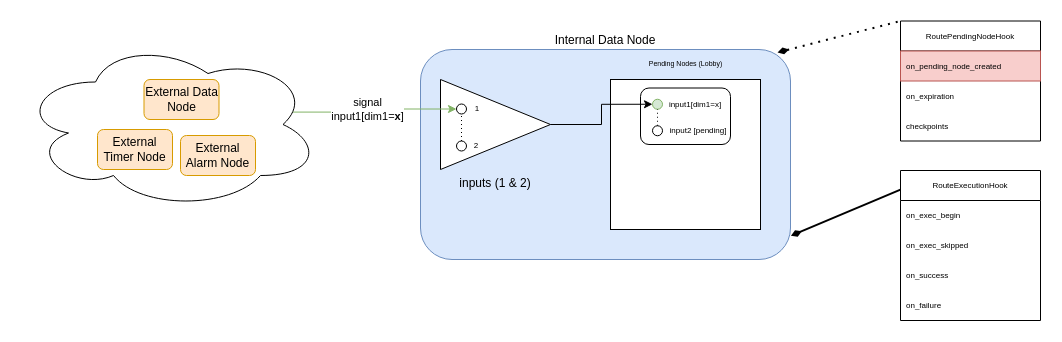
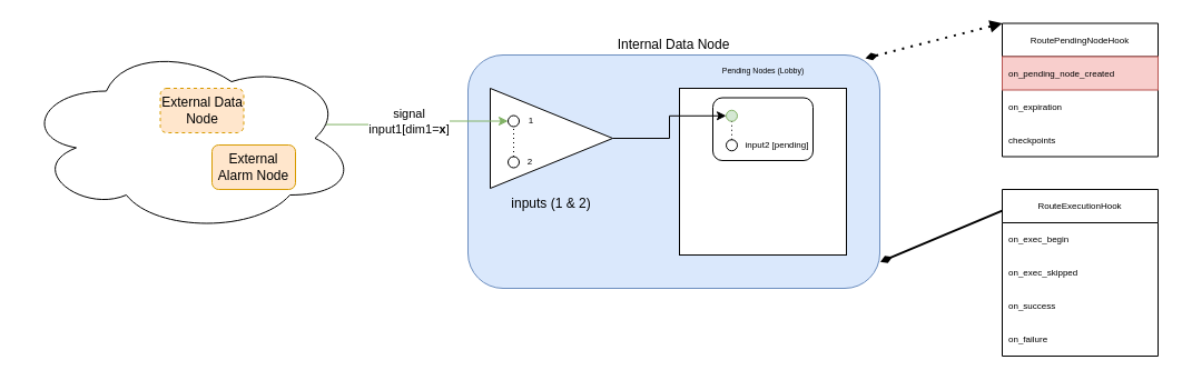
  <mxCell id="0" />
  <mxCell id="1" parent="0" />
  <mxCell id="2" value="Internal Data Node" style="html=1;whiteSpace=wrap;rounded=1;dropTarget=0;fillColor=#dae8fc;strokeColor=#6c8ebf;labelPosition=center;verticalLabelPosition=top;align=center;verticalAlign=bottom;" vertex="1" parent="1"><mxGeometry x="420" y="49" width="370" height="210" as="geometry" /></mxCell>
  <mxCell id="3" value="" style="rounded=0;whiteSpace=wrap;html=1;fontSize=8;labelPosition=center;verticalLabelPosition=top;align=center;verticalAlign=bottom;" vertex="1" parent="1"><mxGeometry x="610" y="79" width="150" height="150" as="geometry" /></mxCell>
  <mxCell id="4" value="" style="rounded=1;whiteSpace=wrap;html=1;fontSize=8;" vertex="1" parent="1"><mxGeometry x="640" y="87.5" width="90" height="56.5" as="geometry" /></mxCell>
  <mxCell id="5" value="inputs (1 &amp;amp; 2)" style="triangle;whiteSpace=wrap;html=1;labelPosition=center;verticalLabelPosition=bottom;align=center;verticalAlign=top;" vertex="1" parent="1"><mxGeometry x="440" y="79" width="110" height="90" as="geometry" /></mxCell>
  <mxCell id="6" style="edgeStyle=orthogonalEdgeStyle;rounded=0;orthogonalLoop=1;jettySize=auto;html=1;entryX=0;entryY=0.5;entryDx=0;entryDy=0;exitX=0.902;exitY=0.427;exitDx=0;exitDy=0;exitPerimeter=0;fillColor=#d5e8d4;strokeColor=#82b366;" edge="1" parent="1" source="9" target="17"><mxGeometry relative="1" as="geometry"><mxPoint x="330" y="84.029" as="sourcePoint" /><Array as="points"><mxPoint x="376" y="112" /><mxPoint x="376" y="108" /></Array></mxGeometry></mxCell>
  <mxCell id="7" value="&lt;div&gt;signal&lt;/div&gt;&lt;div&gt;input1[dim1=&lt;b&gt;x&lt;/b&gt;]&lt;br&gt;&lt;/div&gt;" style="edgeLabel;html=1;align=center;verticalAlign=middle;resizable=0;points=[];" vertex="1" connectable="0" parent="6"><mxGeometry x="-0.324" y="-1" relative="1" as="geometry"><mxPoint x="19" y="-4" as="offset" /></mxGeometry></mxCell>
  <mxCell id="8" value="" style="edgeStyle=orthogonalEdgeStyle;rounded=0;orthogonalLoop=1;jettySize=auto;html=1;entryX=0;entryY=0.5;entryDx=0;entryDy=0;" edge="1" parent="1" source="5" target="14"><mxGeometry relative="1" as="geometry"><mxPoint x="610" y="124" as="targetPoint" /></mxGeometry></mxCell>
  <mxCell id="9" value="" style="ellipse;shape=cloud;whiteSpace=wrap;html=1;fontSize=8;" vertex="1" parent="1"><mxGeometry x="20" y="39" width="300" height="170" as="geometry" /></mxCell>
- <mxCell id="10" value="External Data Node" style="html=1;whiteSpace=wrap;rounded=1;dropTarget=0;fillColor=#ffe6cc;strokeColor=#d79b00;" vertex="1" parent="1"><mxGeometry x="143.5" y="79" width="75" height="40" as="geometry" /></mxCell>
- <mxCell id="11" value="External Alarm Node" style="html=1;whiteSpace=wrap;rounded=1;dropTarget=0;fillColor=#ffe6cc;strokeColor=#d79b00;" vertex="1" parent="1"><mxGeometry x="180" y="135" width="75" height="40" as="geometry" /></mxCell>
- <mxCell id="12" value="External Timer Node" style="html=1;whiteSpace=wrap;rounded=1;dropTarget=0;fillColor=#ffe6cc;strokeColor=#d79b00;" vertex="1" parent="1"><mxGeometry x="97" y="129" width="75" height="40" as="geometry" /></mxCell>
+ <mxCell id="10" value="External Data Node" style="html=1;whiteSpace=wrap;rounded=1;dropTarget=0;fillColor=#ffe6cc;strokeColor=#d79b00;dashed=1;" vertex="1" parent="1"><mxGeometry x="143.5" y="79" width="75" height="40" as="geometry" /></mxCell>
+ <mxCell id="11" value="External Alarm Node" style="html=1;whiteSpace=wrap;rounded=1;dropTarget=0;fillColor=#ffe6cc;strokeColor=#d79b00;" vertex="1" parent="1"><mxGeometry x="190" y="130" width="75" height="40" as="geometry" /></mxCell>
  <mxCell id="13" value="&lt;font style=&quot;font-size: 7px&quot;&gt;Pending Nodes (Lobby)&lt;br&gt;&lt;/font&gt;" style="text;html=1;strokeColor=none;fillColor=none;align=center;verticalAlign=middle;whiteSpace=wrap;rounded=0;fontSize=7;" vertex="1" parent="1"><mxGeometry x="632.5" y="49" width="105" height="30" as="geometry" /></mxCell>
  <mxCell id="14" value="" style="ellipse;whiteSpace=wrap;html=1;aspect=fixed;labelPosition=right;verticalLabelPosition=top;align=left;verticalAlign=bottom;fontSize=8;fillColor=#d5e8d4;strokeColor=#82b366;" vertex="1" parent="1"><mxGeometry x="652" y="98.75" width="10" height="10" as="geometry" /></mxCell>
  <mxCell id="15" value="" style="ellipse;whiteSpace=wrap;html=1;aspect=fixed;" vertex="1" parent="1"><mxGeometry x="652" y="125.25" width="10" height="10" as="geometry" /></mxCell>
- <mxCell id="16" value="input1[dim1=x]" style="text;html=1;strokeColor=none;fillColor=none;align=center;verticalAlign=middle;whiteSpace=wrap;rounded=0;fontSize=8;" vertex="1" parent="1"><mxGeometry x="671" y="93" width="48" height="21.5" as="geometry" /></mxCell>
  <mxCell id="17" value="" style="ellipse;whiteSpace=wrap;html=1;aspect=fixed;labelPosition=right;verticalLabelPosition=top;align=left;verticalAlign=bottom;fontSize=8;" vertex="1" parent="1"><mxGeometry x="456" y="103.5" width="10" height="10" as="geometry" /></mxCell>
  <mxCell id="18" value="" style="ellipse;whiteSpace=wrap;html=1;aspect=fixed;" vertex="1" parent="1"><mxGeometry x="456" y="140.5" width="10" height="10" as="geometry" /></mxCell>
  <mxCell id="19" value="" style="endArrow=none;dashed=1;html=1;dashPattern=1 3;strokeWidth=1;rounded=0;fontSize=8;entryX=0.5;entryY=1;entryDx=0;entryDy=0;exitX=0.5;exitY=0;exitDx=0;exitDy=0;" edge="1" parent="1" source="18" target="17"><mxGeometry width="50" height="50" relative="1" as="geometry"><mxPoint x="370" y="249" as="sourcePoint" /><mxPoint x="420" y="199" as="targetPoint" /></mxGeometry></mxCell>
  <mxCell id="20" value="1" style="text;html=1;strokeColor=none;fillColor=none;align=center;verticalAlign=middle;whiteSpace=wrap;rounded=0;fontSize=8;" vertex="1" parent="1"><mxGeometry x="465" y="98" width="24" height="20" as="geometry" /></mxCell>
  <mxCell id="21" value="2" style="text;html=1;strokeColor=none;fillColor=none;align=center;verticalAlign=middle;whiteSpace=wrap;rounded=0;fontSize=8;" vertex="1" parent="1"><mxGeometry x="464" y="134.5" width="24" height="20" as="geometry" /></mxCell>
  <mxCell id="22" value="input2 [pending]" style="text;html=1;strokeColor=none;fillColor=none;align=center;verticalAlign=middle;whiteSpace=wrap;rounded=0;fontSize=8;" vertex="1" parent="1"><mxGeometry x="664" y="119" width="68" height="21.5" as="geometry" /></mxCell>
  <mxCell id="23" value="" style="endArrow=none;dashed=1;html=1;dashPattern=1 3;strokeWidth=1;rounded=0;fontSize=8;entryX=0.5;entryY=1;entryDx=0;entryDy=0;exitX=0.5;exitY=0;exitDx=0;exitDy=0;" edge="1" parent="1" source="15" target="14"><mxGeometry width="50" height="50" relative="1" as="geometry"><mxPoint x="471" y="150.5" as="sourcePoint" /><mxPoint x="471" y="123.5" as="targetPoint" /></mxGeometry></mxCell>
  <mxCell id="24" value="RoutePendingNodeHook" style="swimlane;fontStyle=0;childLayout=stackLayout;horizontal=1;startSize=30;horizontalStack=0;resizeParent=1;resizeParentMax=0;resizeLast=0;collapsible=1;marginBottom=0;fontSize=8;strokeColor=#000000;" vertex="1" parent="1"><mxGeometry x="900" y="20.5" width="140" height="120" as="geometry" /></mxCell>
  <mxCell id="25" value="on_pending_node_created" style="text;strokeColor=#b85450;fillColor=#f8cecc;align=left;verticalAlign=middle;spacingLeft=4;spacingRight=4;overflow=hidden;points=[[0,0.5],[1,0.5]];portConstraint=eastwest;rotatable=0;fontSize=8;" vertex="1" parent="24"><mxGeometry y="30" width="140" height="30" as="geometry" /></mxCell>
  <mxCell id="26" value="on_expiration" style="text;strokeColor=none;fillColor=none;align=left;verticalAlign=middle;spacingLeft=4;spacingRight=4;overflow=hidden;points=[[0,0.5],[1,0.5]];portConstraint=eastwest;rotatable=0;fontSize=8;" vertex="1" parent="24"><mxGeometry y="60" width="140" height="30" as="geometry" /></mxCell>
  <mxCell id="27" value="checkpoints" style="text;strokeColor=none;fillColor=none;align=left;verticalAlign=middle;spacingLeft=4;spacingRight=4;overflow=hidden;points=[[0,0.5],[1,0.5]];portConstraint=eastwest;rotatable=0;fontSize=8;" vertex="1" parent="24"><mxGeometry y="90" width="140" height="30" as="geometry" /></mxCell>
  <mxCell id="28" value="RouteExecutionHook" style="swimlane;fontStyle=0;childLayout=stackLayout;horizontal=1;startSize=30;horizontalStack=0;resizeParent=1;resizeParentMax=0;resizeLast=0;collapsible=1;marginBottom=0;fontSize=8;strokeColor=#000000;" vertex="1" parent="1"><mxGeometry x="900" y="170" width="140" height="150" as="geometry" /></mxCell>
  <mxCell id="29" value="on_exec_begin" style="text;strokeColor=none;fillColor=none;align=left;verticalAlign=middle;spacingLeft=4;spacingRight=4;overflow=hidden;points=[[0,0.5],[1,0.5]];portConstraint=eastwest;rotatable=0;fontSize=8;" vertex="1" parent="28"><mxGeometry y="30" width="140" height="30" as="geometry" /></mxCell>
  <mxCell id="30" value="on_exec_skipped" style="text;strokeColor=none;fillColor=none;align=left;verticalAlign=middle;spacingLeft=4;spacingRight=4;overflow=hidden;points=[[0,0.5],[1,0.5]];portConstraint=eastwest;rotatable=0;fontSize=8;" vertex="1" parent="28"><mxGeometry y="60" width="140" height="30" as="geometry" /></mxCell>
  <mxCell id="31" value="on_success" style="text;strokeColor=none;fillColor=none;align=left;verticalAlign=middle;spacingLeft=4;spacingRight=4;overflow=hidden;points=[[0,0.5],[1,0.5]];portConstraint=eastwest;rotatable=0;fontSize=8;" vertex="1" parent="28"><mxGeometry y="90" width="140" height="30" as="geometry" /></mxCell>
  <mxCell id="32" value="on_failure" style="text;strokeColor=none;fillColor=none;align=left;verticalAlign=middle;spacingLeft=4;spacingRight=4;overflow=hidden;points=[[0,0.5],[1,0.5]];portConstraint=eastwest;rotatable=0;fontSize=8;" vertex="1" parent="28"><mxGeometry y="120" width="140" height="30" as="geometry" /></mxCell>
  <mxCell id="33" value="" style="endArrow=none;dashed=0;html=1;dashPattern=1 3;strokeWidth=2;rounded=0;fontSize=8;exitX=1.001;exitY=0.887;exitDx=0;exitDy=0;startArrow=diamondThin;startFill=1;entryX=0;entryY=0.127;entryDx=0;entryDy=0;entryPerimeter=0;exitPerimeter=0;" edge="1" parent="1" source="2" target="28"><mxGeometry width="50" height="50" relative="1" as="geometry"><mxPoint x="850" y="319" as="sourcePoint" /><mxPoint x="900" y="269" as="targetPoint" /></mxGeometry></mxCell>
- <mxCell id="34" value="" style="endArrow=none;dashed=1;html=1;dashPattern=1 3;strokeWidth=2;rounded=0;fontSize=8;exitX=0.965;exitY=0.014;exitDx=0;exitDy=0;entryX=0;entryY=0;entryDx=0;entryDy=0;startArrow=diamondThin;startFill=1;exitPerimeter=0;" edge="1" parent="1" source="2" target="24"><mxGeometry width="50" height="50" relative="1" as="geometry"><mxPoint x="800" y="269" as="sourcePoint" /><mxPoint x="910" y="279" as="targetPoint" /></mxGeometry></mxCell>
+ <mxCell id="34" value="" style="endArrow=block;dashed=1;html=1;dashPattern=1 3;strokeWidth=2;rounded=0;fontSize=8;exitX=0.965;exitY=0.014;exitDx=0;exitDy=0;entryX=0;entryY=0;entryDx=0;entryDy=0;startArrow=diamondThin;startFill=1;exitPerimeter=0;" edge="1" parent="1" source="2" target="24"><mxGeometry width="50" height="50" relative="1" as="geometry"><mxPoint x="800" y="269" as="sourcePoint" /><mxPoint x="910" y="279" as="targetPoint" /></mxGeometry></mxCell>
